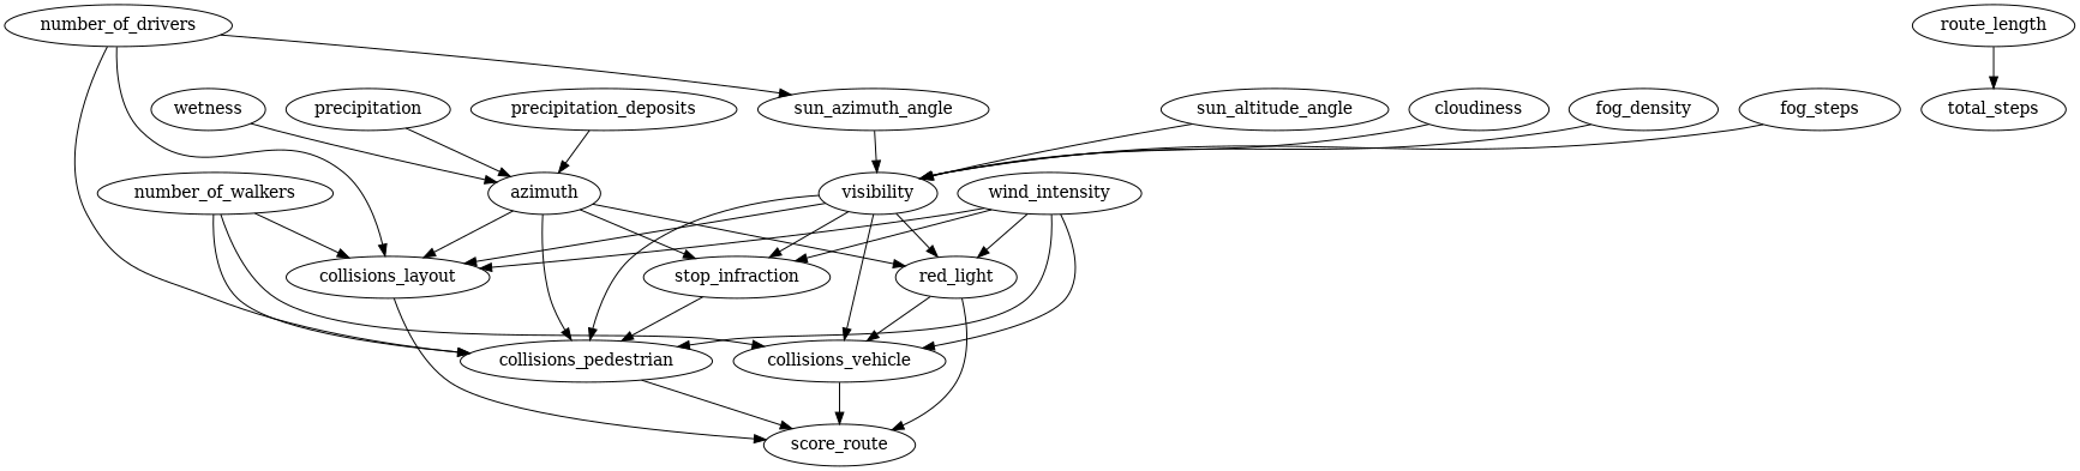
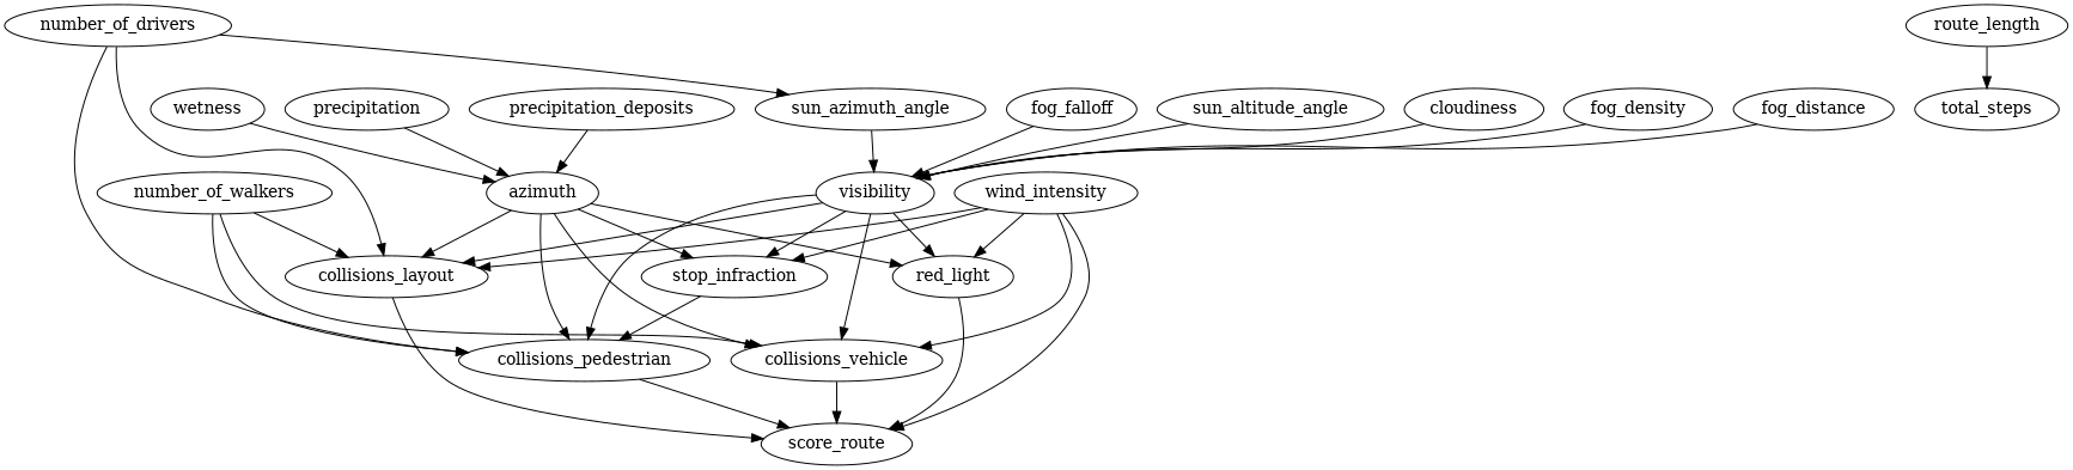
  digraph {
    node [type=input datatype=float]
    visibility [type=hidden datatype=""]
    cloudiness
    collisions_layout [datatype=int type=output]
    collisions_pedestrian [datatype=int type=output]
    collisions_vehicle [datatype=int type=output]
    red_light [datatype=int type=output]
    stop_infraction [datatype=int type=output]
    fog_density
-   fog_distance [label=fog_steps]
+   fog_distance
+   fog_falloff
    number_of_drivers [datatype=int]
    sun_azimuth_angle
    score_route [datatype=score_route type=output]
    number_of_walkers [datatype=int]
    n15 [label=azimuth type=hidden datatype=""]
    precipitation
    precipitation_deposits
    sun_altitude_angle
    wetness
    wind_intensity
    route_length [type=output]
    total_steps [datatype=int type=output]
    visibility -> collisions_layout
    visibility -> collisions_pedestrian
    visibility -> collisions_vehicle
    visibility -> red_light
    visibility -> stop_infraction
    cloudiness -> visibility
    collisions_layout -> score_route
    collisions_pedestrian -> score_route
    collisions_vehicle -> score_route
    red_light -> score_route
    stop_infraction -> collisions_pedestrian
    fog_density -> visibility
    fog_distance -> visibility
+   fog_falloff -> visibility
    number_of_drivers -> collisions_layout
    number_of_drivers -> collisions_pedestrian
    number_of_drivers -> sun_azimuth_angle
    sun_azimuth_angle -> visibility
    number_of_walkers -> collisions_layout
    number_of_walkers -> collisions_pedestrian
    number_of_walkers -> collisions_vehicle
    n15 -> collisions_layout
    n15 -> collisions_pedestrian
-   red_light -> collisions_vehicle
+   n15 -> collisions_vehicle
    n15 -> red_light
    n15 -> stop_infraction
    precipitation -> n15
    precipitation_deposits -> n15
    sun_altitude_angle -> visibility
    wetness -> n15
    wind_intensity -> collisions_layout
-   wind_intensity -> collisions_pedestrian
+   wind_intensity -> score_route
    wind_intensity -> collisions_vehicle
    wind_intensity -> red_light
    wind_intensity -> stop_infraction
    route_length -> total_steps
  }
